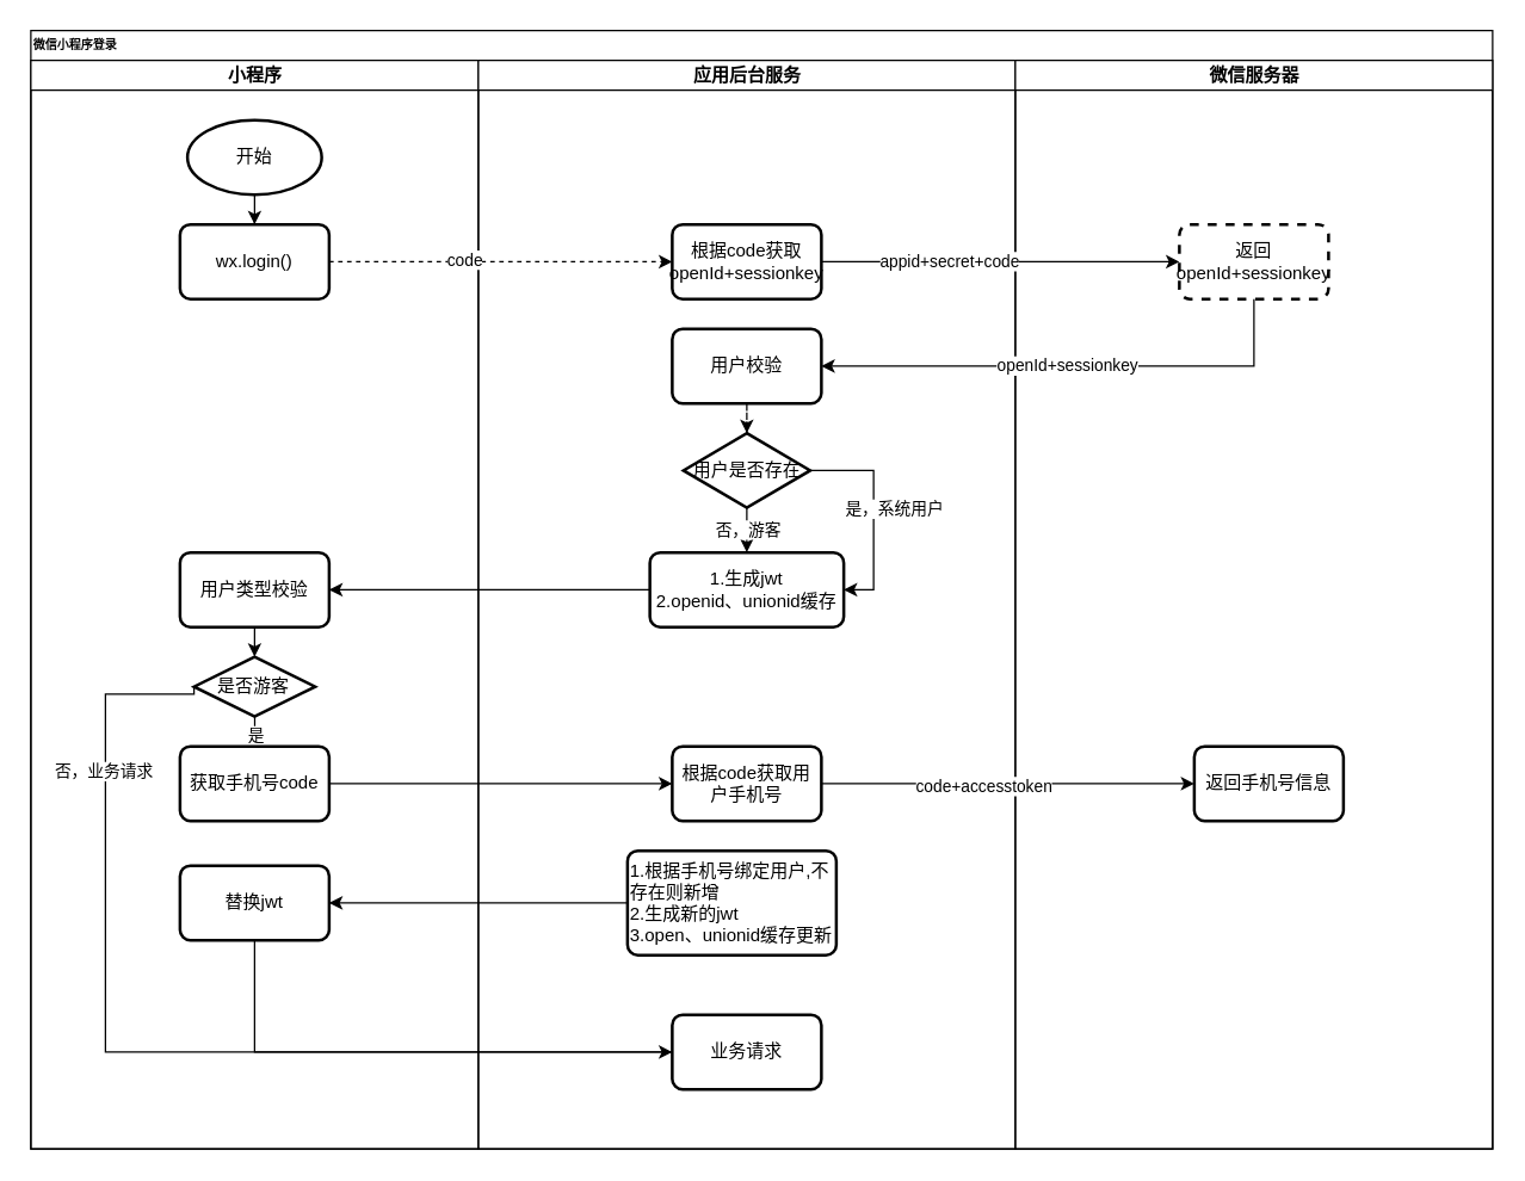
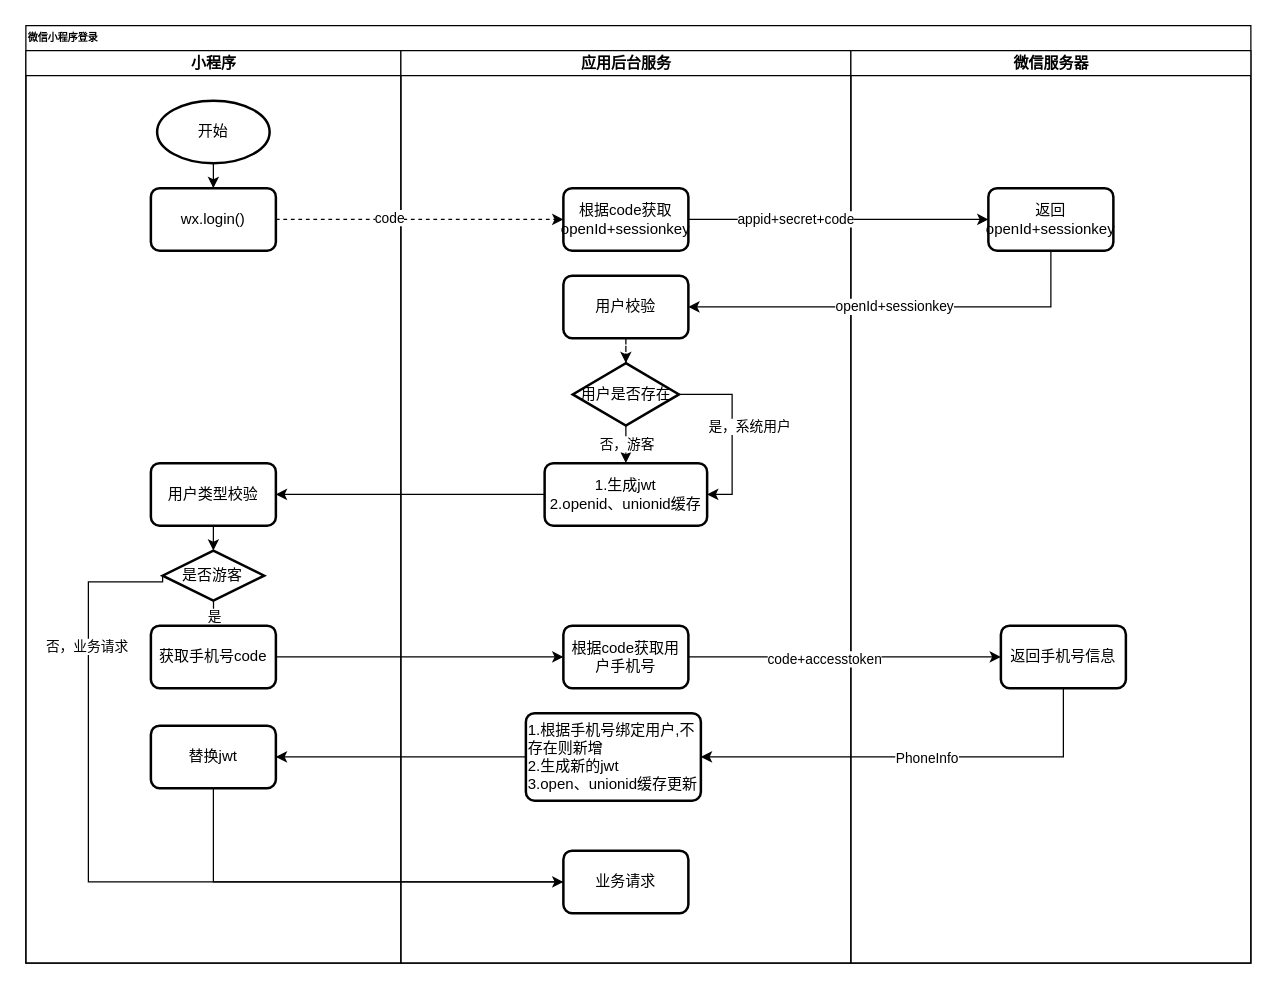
  <mxCell id="0" />
  <mxCell id="1" parent="0" />
  <mxCell id="2" value="微信小程序登录" style="swimlane;html=1;childLayout=stackLayout;startSize=20;rounded=0;shadow=0;labelBackgroundColor=none;strokeWidth=1;fontFamily=Verdana;fontSize=8;align=left;" parent="1" vertex="1"><mxGeometry x="20" y="20" width="980" height="750" as="geometry" /></mxCell>
  <mxCell id="3" value="小程序" style="swimlane;html=1;startSize=20;" parent="2" vertex="1"><mxGeometry y="20" width="300" height="730" as="geometry" /></mxCell>
  <mxCell id="4" style="edgeStyle=orthogonalEdgeStyle;rounded=0;orthogonalLoop=1;jettySize=auto;html=1;entryX=0.5;entryY=0;entryDx=0;entryDy=0;" edge="1" parent="3" source="5" target="6"><mxGeometry relative="1" as="geometry" /></mxCell>
  <mxCell id="5" value="开始" style="strokeWidth=2;html=1;shape=mxgraph.flowchart.start_1;whiteSpace=wrap;" vertex="1" parent="3"><mxGeometry x="105" y="40" width="90" height="50" as="geometry" /></mxCell>
  <mxCell id="6" value="wx.login()" style="rounded=1;whiteSpace=wrap;html=1;absoluteArcSize=1;arcSize=14;strokeWidth=2;" vertex="1" parent="3"><mxGeometry x="100" y="110" width="100" height="50" as="geometry" /></mxCell>
  <mxCell id="7" style="edgeStyle=orthogonalEdgeStyle;rounded=0;orthogonalLoop=1;jettySize=auto;html=1;" edge="1" parent="3" source="8" target="11"><mxGeometry relative="1" as="geometry" /></mxCell>
  <mxCell id="8" value="用户类型校验" style="rounded=1;whiteSpace=wrap;html=1;absoluteArcSize=1;arcSize=14;strokeWidth=2;" vertex="1" parent="3"><mxGeometry x="100" y="330" width="100" height="50" as="geometry" /></mxCell>
  <mxCell id="9" style="edgeStyle=orthogonalEdgeStyle;rounded=0;orthogonalLoop=1;jettySize=auto;html=1;entryX=0.5;entryY=0;entryDx=0;entryDy=0;" edge="1" parent="3" source="11" target="12"><mxGeometry relative="1" as="geometry" /></mxCell>
  <mxCell id="10" value="是" style="edgeLabel;html=1;align=center;verticalAlign=middle;resizable=0;points=[];" vertex="1" connectable="0" parent="9"><mxGeometry x="0.22" relative="1" as="geometry"><mxPoint as="offset" /></mxGeometry></mxCell>
  <mxCell id="11" value="是否游客" style="strokeWidth=2;html=1;shape=mxgraph.flowchart.decision;whiteSpace=wrap;" vertex="1" parent="3"><mxGeometry x="109.38" y="400" width="81.25" height="40" as="geometry" /></mxCell>
  <mxCell id="12" value="获取手机号code" style="rounded=1;whiteSpace=wrap;html=1;absoluteArcSize=1;arcSize=14;strokeWidth=2;" vertex="1" parent="3"><mxGeometry x="100.01" y="460" width="100" height="50" as="geometry" /></mxCell>
  <mxCell id="13" value="替换jwt" style="rounded=1;whiteSpace=wrap;html=1;absoluteArcSize=1;arcSize=14;strokeWidth=2;" vertex="1" parent="3"><mxGeometry x="100" y="540" width="100" height="50" as="geometry" /></mxCell>
  <mxCell id="14" value="应用后台服务" style="swimlane;html=1;startSize=20;" parent="2" vertex="1"><mxGeometry x="300" y="20" width="360" height="730" as="geometry" /></mxCell>
  <mxCell id="15" value="根据code获取openId+sessionkey" style="rounded=1;whiteSpace=wrap;html=1;absoluteArcSize=1;arcSize=14;strokeWidth=2;" vertex="1" parent="14"><mxGeometry x="130" y="110" width="100" height="50" as="geometry" /></mxCell>
  <mxCell id="16" style="edgeStyle=orthogonalEdgeStyle;rounded=0;orthogonalLoop=1;jettySize=auto;html=1;entryX=0.5;entryY=0;entryDx=0;entryDy=0;entryPerimeter=0;dashed=1;" edge="1" parent="14" source="17" target="22"><mxGeometry relative="1" as="geometry" /></mxCell>
  <mxCell id="17" value="用户校验" style="rounded=1;whiteSpace=wrap;html=1;absoluteArcSize=1;arcSize=14;strokeWidth=2;" vertex="1" parent="14"><mxGeometry x="130" y="180" width="100" height="50" as="geometry" /></mxCell>
  <mxCell id="18" style="edgeStyle=orthogonalEdgeStyle;rounded=0;orthogonalLoop=1;jettySize=auto;html=1;entryX=0.5;entryY=0;entryDx=0;entryDy=0;" edge="1" parent="14" source="22" target="23"><mxGeometry relative="1" as="geometry" /></mxCell>
  <mxCell id="19" value="否，游客" style="edgeLabel;html=1;align=center;verticalAlign=middle;resizable=0;points=[];" vertex="1" connectable="0" parent="18"><mxGeometry x="-0.425" y="2" relative="1" as="geometry"><mxPoint x="-2" as="offset" /></mxGeometry></mxCell>
  <mxCell id="20" style="edgeStyle=orthogonalEdgeStyle;rounded=0;orthogonalLoop=1;jettySize=auto;html=1;entryX=1;entryY=0.5;entryDx=0;entryDy=0;exitX=1;exitY=0.5;exitDx=0;exitDy=0;exitPerimeter=0;" edge="1" parent="14" source="22" target="23"><mxGeometry relative="1" as="geometry" /></mxCell>
  <mxCell id="21" value="是，系统用户" style="edgeLabel;html=1;align=center;verticalAlign=middle;resizable=0;points=[];" vertex="1" connectable="0" parent="20"><mxGeometry x="-0.51" y="-1" relative="1" as="geometry"><mxPoint x="21" y="24" as="offset" /></mxGeometry></mxCell>
  <mxCell id="22" value="用户是否存在" style="strokeWidth=2;html=1;shape=mxgraph.flowchart.decision;whiteSpace=wrap;" vertex="1" parent="14"><mxGeometry x="137.5" y="250" width="85" height="50" as="geometry" /></mxCell>
  <mxCell id="23" value="1.生成jwt&lt;br&gt;2.openid、unionid缓存" style="rounded=1;whiteSpace=wrap;html=1;absoluteArcSize=1;arcSize=14;strokeWidth=2;" vertex="1" parent="14"><mxGeometry x="115" y="330" width="130" height="50" as="geometry" /></mxCell>
  <mxCell id="24" value="根据code获取用户手机号" style="rounded=1;whiteSpace=wrap;html=1;absoluteArcSize=1;arcSize=14;strokeWidth=2;" vertex="1" parent="14"><mxGeometry x="130" y="460" width="100" height="50" as="geometry" /></mxCell>
  <mxCell id="25" value="1.根据手机号绑定用户,不存在则新增&lt;br&gt;2.生成新的jwt&lt;br&gt;3.open、unionid缓存更新" style="rounded=1;whiteSpace=wrap;html=1;absoluteArcSize=1;arcSize=14;strokeWidth=2;align=left;" vertex="1" parent="14"><mxGeometry x="100" y="530" width="140" height="70" as="geometry" /></mxCell>
  <mxCell id="26" value="业务请求" style="rounded=1;whiteSpace=wrap;html=1;absoluteArcSize=1;arcSize=14;strokeWidth=2;" vertex="1" parent="14"><mxGeometry x="130" y="640" width="100" height="50" as="geometry" /></mxCell>
  <mxCell id="27" value="微信服务器" style="swimlane;html=1;startSize=20;" vertex="1" parent="2"><mxGeometry x="660" y="20" width="320" height="730" as="geometry" /></mxCell>
- <mxCell id="28" value="返回openId+sessionkey" style="rounded=1;whiteSpace=wrap;html=1;absoluteArcSize=1;arcSize=14;strokeWidth=2;dashed=1;" vertex="1" parent="27"><mxGeometry x="110" y="110" width="100" height="50" as="geometry" /></mxCell>
+ <mxCell id="28" value="返回openId+sessionkey" style="rounded=1;whiteSpace=wrap;html=1;absoluteArcSize=1;arcSize=14;strokeWidth=2;" vertex="1" parent="27"><mxGeometry x="110" y="110" width="100" height="50" as="geometry" /></mxCell>
  <mxCell id="29" value="返回手机号信息" style="rounded=1;whiteSpace=wrap;html=1;absoluteArcSize=1;arcSize=14;strokeWidth=2;" vertex="1" parent="27"><mxGeometry x="120" y="460" width="100" height="50" as="geometry" /></mxCell>
  <mxCell id="30" style="edgeStyle=orthogonalEdgeStyle;rounded=0;orthogonalLoop=1;jettySize=auto;html=1;entryX=0;entryY=0.5;entryDx=0;entryDy=0;dashed=1;" edge="1" parent="2" source="6" target="15"><mxGeometry relative="1" as="geometry" /></mxCell>
  <mxCell id="31" value="code" style="edgeLabel;html=1;align=center;verticalAlign=middle;resizable=0;points=[];" vertex="1" connectable="0" parent="30"><mxGeometry x="-0.217" y="2" relative="1" as="geometry"><mxPoint as="offset" /></mxGeometry></mxCell>
  <mxCell id="32" style="edgeStyle=orthogonalEdgeStyle;rounded=0;orthogonalLoop=1;jettySize=auto;html=1;" edge="1" parent="2" source="15" target="28"><mxGeometry relative="1" as="geometry" /></mxCell>
  <mxCell id="33" value="appid+secret+code" style="edgeLabel;html=1;align=center;verticalAlign=middle;resizable=0;points=[];" vertex="1" connectable="0" parent="32"><mxGeometry x="-0.292" y="1" relative="1" as="geometry"><mxPoint as="offset" /></mxGeometry></mxCell>
  <mxCell id="34" style="edgeStyle=orthogonalEdgeStyle;rounded=0;orthogonalLoop=1;jettySize=auto;html=1;entryX=1;entryY=0.5;entryDx=0;entryDy=0;exitX=0.5;exitY=1;exitDx=0;exitDy=0;" edge="1" parent="2" source="28" target="17"><mxGeometry relative="1" as="geometry" /></mxCell>
  <mxCell id="35" value="openId+sessionkey" style="edgeLabel;html=1;align=center;verticalAlign=middle;resizable=0;points=[];" vertex="1" connectable="0" parent="34"><mxGeometry x="0.019" y="-1" relative="1" as="geometry"><mxPoint as="offset" /></mxGeometry></mxCell>
  <mxCell id="36" style="edgeStyle=orthogonalEdgeStyle;rounded=0;orthogonalLoop=1;jettySize=auto;html=1;" edge="1" parent="2" source="23" target="8"><mxGeometry relative="1" as="geometry" /></mxCell>
  <mxCell id="37" style="edgeStyle=orthogonalEdgeStyle;rounded=0;orthogonalLoop=1;jettySize=auto;html=1;" edge="1" parent="2" source="12" target="24"><mxGeometry relative="1" as="geometry"><mxPoint x="420" y="630" as="targetPoint" /></mxGeometry></mxCell>
  <mxCell id="38" style="edgeStyle=orthogonalEdgeStyle;rounded=0;orthogonalLoop=1;jettySize=auto;html=1;" edge="1" parent="2" source="24" target="29"><mxGeometry relative="1" as="geometry"><mxPoint x="750" y="625" as="targetPoint" /></mxGeometry></mxCell>
  <mxCell id="39" value="code+accesstoken" style="edgeLabel;html=1;align=center;verticalAlign=middle;resizable=0;points=[];" vertex="1" connectable="0" parent="38"><mxGeometry x="-0.133" y="-1" relative="1" as="geometry"><mxPoint as="offset" /></mxGeometry></mxCell>
+ <mxCell id="40" style="edgeStyle=orthogonalEdgeStyle;rounded=0;orthogonalLoop=1;jettySize=auto;html=1;entryX=1;entryY=0.5;entryDx=0;entryDy=0;exitX=0.5;exitY=1;exitDx=0;exitDy=0;" edge="1" parent="2" source="29" target="25"><mxGeometry relative="1" as="geometry" /></mxCell>
+ <mxCell id="41" value="PhoneInfo" style="edgeLabel;html=1;align=center;verticalAlign=middle;resizable=0;points=[];" vertex="1" connectable="0" parent="40"><mxGeometry x="-0.046" relative="1" as="geometry"><mxPoint as="offset" /></mxGeometry></mxCell>
  <mxCell id="42" style="edgeStyle=orthogonalEdgeStyle;rounded=0;orthogonalLoop=1;jettySize=auto;html=1;entryX=1;entryY=0.5;entryDx=0;entryDy=0;" edge="1" parent="2" source="25" target="13"><mxGeometry relative="1" as="geometry" /></mxCell>
  <mxCell id="43" style="edgeStyle=orthogonalEdgeStyle;rounded=0;orthogonalLoop=1;jettySize=auto;html=1;entryX=0;entryY=0.5;entryDx=0;entryDy=0;exitX=0.5;exitY=1;exitDx=0;exitDy=0;endArrow=none;" edge="1" parent="2" source="13" target="26"><mxGeometry relative="1" as="geometry" /></mxCell>
  <mxCell id="44" style="edgeStyle=orthogonalEdgeStyle;rounded=0;orthogonalLoop=1;jettySize=auto;html=1;entryX=0;entryY=0.5;entryDx=0;entryDy=0;exitX=0;exitY=0.5;exitDx=0;exitDy=0;exitPerimeter=0;" edge="1" parent="2" source="11" target="26"><mxGeometry relative="1" as="geometry"><Array as="points"><mxPoint x="109" y="445" /><mxPoint x="50" y="445" /><mxPoint x="50" y="685" /><mxPoint x="430" y="685" /></Array></mxGeometry></mxCell>
  <mxCell id="45" value="否，业务请求" style="edgeLabel;html=1;align=center;verticalAlign=middle;resizable=0;points=[];" vertex="1" connectable="0" parent="44"><mxGeometry x="-0.66" y="-2" relative="1" as="geometry"><mxPoint as="offset" /></mxGeometry></mxCell>
